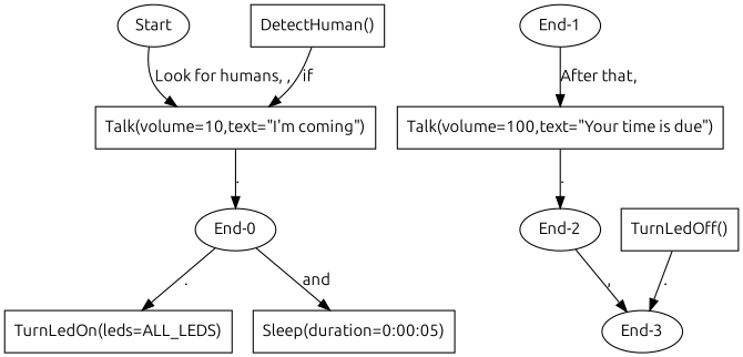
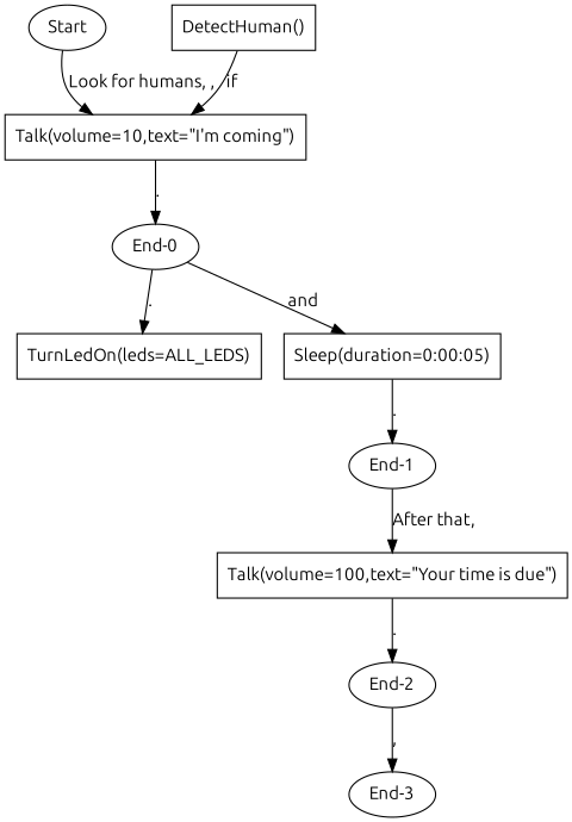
  strict digraph {
    fontname=Ubuntu
    node [fontname=Ubuntu sent_idx=0 shape=box]
    edge [fontname=Ubuntu]
    Start [shape=""]
    "Talk(volume=10,text=\"I'm coming\")" [idx=1 idx_main=0]
    "End-0" [shape=""]
    "DetectHuman()" [idx=0]
    "TurnLedOn(leds=ALL_LEDS)" [idx=0 idx_main=0 sent_idx=1]
    "Sleep(duration=0:00:05)" [idx=1 idx_main=1 sent_idx=1]
    "End-1" [sent_idx=1 shape=""]
    "Talk(volume=100,text=\"Your time is due\")" [idx=0 idx_main=0 sent_idx=2]
    "End-2" [sent_idx=2 shape=""]
    "End-3" [sent_idx=3 shape=""]
-   "TurnLedOff()" [idx=0 idx_main=0 sent_idx=3]
    Start -> "Talk(volume=10,text=\"I'm coming\")" [label="Look for humans, ,"]
    "Talk(volume=10,text=\"I'm coming\")" -> "End-0" [label="."]
    "End-0" -> "TurnLedOn(leds=ALL_LEDS)" [label="."]
    "End-0" -> "Sleep(duration=0:00:05)" [label=and]
    "DetectHuman()" -> "Talk(volume=10,text=\"I'm coming\")" [label=if]
+   "Sleep(duration=0:00:05)" -> "End-1" [label="."]
    "End-1" -> "Talk(volume=100,text=\"Your time is due\")" [label="After that,"]
    "Talk(volume=100,text=\"Your time is due\")" -> "End-2" [label="."]
    "End-2" -> "End-3" [label=","]
-   "TurnLedOff()" -> "End-3" [label="."]
  }
